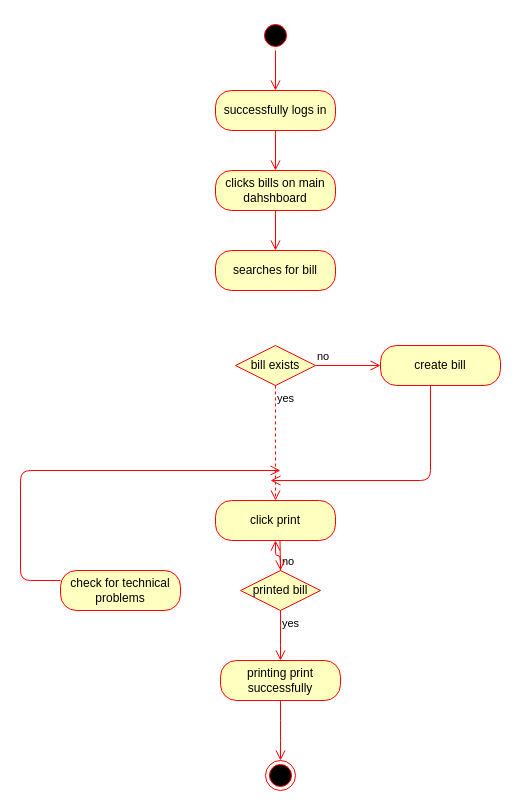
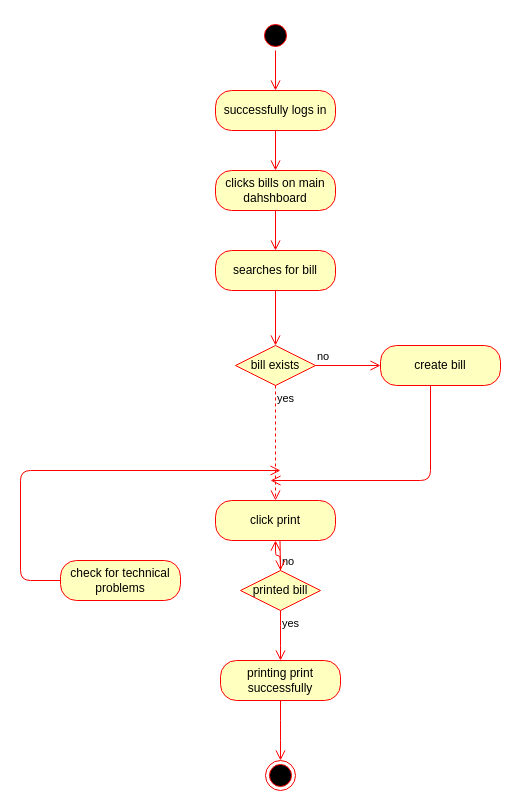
  <mxCell id="0" />
  <mxCell id="1" parent="0" />
  <mxCell id="2" value="" style="ellipse;html=1;shape=startState;fillColor=#000000;strokeColor=#ff0000;" parent="1" vertex="1"><mxGeometry x="260" y="20" width="30" height="30" as="geometry" /></mxCell>
  <mxCell id="3" value="" style="edgeStyle=orthogonalEdgeStyle;html=1;verticalAlign=bottom;endArrow=open;endSize=8;strokeColor=#ff0000;entryX=0.5;entryY=0;entryDx=0;entryDy=0;" parent="1" source="2" target="4" edge="1"><mxGeometry relative="1" as="geometry"><mxPoint x="275" y="110" as="targetPoint" /></mxGeometry></mxCell>
  <mxCell id="4" value="successfully logs in" style="rounded=1;whiteSpace=wrap;html=1;arcSize=40;fontColor=#000000;fillColor=#ffffc0;strokeColor=#ff0000;" parent="1" vertex="1"><mxGeometry x="215" y="90" width="120" height="40" as="geometry" /></mxCell>
  <mxCell id="5" value="" style="edgeStyle=orthogonalEdgeStyle;html=1;verticalAlign=bottom;endArrow=open;endSize=8;strokeColor=#ff0000;entryX=0.5;entryY=0;entryDx=0;entryDy=0;" parent="1" source="4" target="6" edge="1"><mxGeometry relative="1" as="geometry"><mxPoint x="275" y="210" as="targetPoint" /></mxGeometry></mxCell>
  <mxCell id="6" value="clicks bills on main dahshboard" style="rounded=1;whiteSpace=wrap;html=1;arcSize=40;fontColor=#000000;fillColor=#ffffc0;strokeColor=#ff0000;" parent="1" vertex="1"><mxGeometry x="215" y="170" width="120" height="40" as="geometry" /></mxCell>
+ <mxCell id="7" value="" style="edgeStyle=orthogonalEdgeStyle;html=1;verticalAlign=bottom;endArrow=open;endSize=8;strokeColor=#ff0000;entryX=0.5;entryY=0;entryDx=0;entryDy=0;" parent="1" source="14" target="8" edge="1"><mxGeometry relative="1" as="geometry"><mxPoint x="275" y="410" as="targetPoint" /></mxGeometry></mxCell>
  <mxCell id="8" value="bill exists" style="rhombus;whiteSpace=wrap;html=1;fillColor=#ffffc0;strokeColor=#ff0000;" parent="1" vertex="1"><mxGeometry x="235" y="345" width="80" height="40" as="geometry" /></mxCell>
  <mxCell id="9" value="no" style="edgeStyle=orthogonalEdgeStyle;html=1;align=left;verticalAlign=bottom;endArrow=open;endSize=8;strokeColor=#ff0000;entryX=0;entryY=0.5;entryDx=0;entryDy=0;" parent="1" source="8" target="11" edge="1"><mxGeometry x="-1" relative="1" as="geometry"><mxPoint x="370" y="430" as="targetPoint" /></mxGeometry></mxCell>
  <mxCell id="10" value="yes" style="edgeStyle=orthogonalEdgeStyle;html=1;align=left;verticalAlign=top;endArrow=open;endSize=8;strokeColor=#ff0000;dashed=1;" parent="1" source="8" target="13" edge="1"><mxGeometry x="-1" relative="1" as="geometry"><mxPoint x="275" y="520" as="targetPoint" /></mxGeometry></mxCell>
  <mxCell id="11" value="create bill" style="rounded=1;whiteSpace=wrap;html=1;arcSize=40;fontColor=#000000;fillColor=#ffffc0;strokeColor=#ff0000;" parent="1" vertex="1"><mxGeometry x="380" y="345" width="120" height="40" as="geometry" /></mxCell>
  <mxCell id="12" value="" style="edgeStyle=orthogonalEdgeStyle;html=1;verticalAlign=bottom;endArrow=open;endSize=8;strokeColor=#ff0000;" parent="1" source="11" edge="1"><mxGeometry relative="1" as="geometry"><mxPoint x="270" y="480" as="targetPoint" /><Array as="points"><mxPoint x="430" y="480" /></Array></mxGeometry></mxCell>
  <mxCell id="13" value="click print" style="rounded=1;whiteSpace=wrap;html=1;arcSize=40;fontColor=#000000;fillColor=#ffffc0;strokeColor=#ff0000;" parent="1" vertex="1"><mxGeometry x="215" y="500" width="120" height="40" as="geometry" /></mxCell>
  <mxCell id="14" value="searches for bill" style="rounded=1;whiteSpace=wrap;html=1;arcSize=40;fontColor=#000000;fillColor=#ffffc0;strokeColor=#ff0000;" parent="1" vertex="1"><mxGeometry x="215" y="250" width="120" height="40" as="geometry" /></mxCell>
  <mxCell id="15" value="" style="edgeStyle=orthogonalEdgeStyle;html=1;verticalAlign=bottom;endArrow=open;endSize=8;strokeColor=#ff0000;" parent="1" source="6" target="14" edge="1"><mxGeometry relative="1" as="geometry"><mxPoint x="275" y="310" as="targetPoint" /><mxPoint x="275" y="250" as="sourcePoint" /></mxGeometry></mxCell>
  <mxCell id="16" value="printed bill" style="rhombus;whiteSpace=wrap;html=1;fillColor=#ffffc0;strokeColor=#ff0000;" parent="1" vertex="1"><mxGeometry x="240" y="570" width="80" height="40" as="geometry" /></mxCell>
  <mxCell id="17" value="no" style="edgeStyle=orthogonalEdgeStyle;html=1;align=left;verticalAlign=bottom;endArrow=open;endSize=8;strokeColor=#ff0000;" parent="1" source="16" target="13" edge="1"><mxGeometry x="-1" relative="1" as="geometry"><mxPoint x="180" y="580" as="targetPoint" /></mxGeometry></mxCell>
  <mxCell id="18" value="yes" style="edgeStyle=orthogonalEdgeStyle;html=1;align=left;verticalAlign=top;endArrow=open;endSize=8;strokeColor=#ff0000;" parent="1" source="16" edge="1"><mxGeometry x="-1" relative="1" as="geometry"><mxPoint x="280" y="660" as="targetPoint" /></mxGeometry></mxCell>
  <mxCell id="19" value="printing print successfully" style="rounded=1;whiteSpace=wrap;html=1;arcSize=40;fontColor=#000000;fillColor=#ffffc0;strokeColor=#ff0000;" parent="1" vertex="1"><mxGeometry x="220" y="660" width="120" height="40" as="geometry" /></mxCell>
  <mxCell id="20" value="" style="edgeStyle=orthogonalEdgeStyle;html=1;verticalAlign=bottom;endArrow=open;endSize=8;strokeColor=#ff0000;" parent="1" source="19" edge="1"><mxGeometry relative="1" as="geometry"><mxPoint x="280" y="760" as="targetPoint" /></mxGeometry></mxCell>
- <mxCell id="21" value="check for technical problems" style="rounded=1;whiteSpace=wrap;html=1;arcSize=40;fontColor=#000000;fillColor=#ffffc0;strokeColor=#ff0000;" parent="1" vertex="1"><mxGeometry x="60" y="570" width="120" height="40" as="geometry" /></mxCell>
+ <mxCell id="21" value="check for technical problems" style="rounded=1;whiteSpace=wrap;html=1;arcSize=40;fontColor=#000000;fillColor=#ffffc0;strokeColor=#ff0000;" parent="1" vertex="1"><mxGeometry x="60" y="560" width="120" height="40" as="geometry" /></mxCell>
  <mxCell id="22" value="" style="edgeStyle=orthogonalEdgeStyle;html=1;verticalAlign=bottom;endArrow=open;endSize=8;strokeColor=#ff0000;" parent="1" source="21" edge="1"><mxGeometry relative="1" as="geometry"><mxPoint x="280" y="470" as="targetPoint" /><Array as="points"><mxPoint x="20" y="580" /><mxPoint x="20" y="470" /></Array></mxGeometry></mxCell>
  <mxCell id="23" value="" style="edgeStyle=orthogonalEdgeStyle;html=1;verticalAlign=bottom;endArrow=open;endSize=8;strokeColor=#ff0000;entryX=0.5;entryY=0;entryDx=0;entryDy=0;" parent="1" target="16" edge="1"><mxGeometry relative="1" as="geometry"><mxPoint x="280" y="560" as="targetPoint" /><mxPoint x="279.5" y="540" as="sourcePoint" /></mxGeometry></mxCell>
  <mxCell id="24" value="" style="ellipse;html=1;shape=endState;fillColor=#000000;strokeColor=#ff0000;" parent="1" vertex="1"><mxGeometry x="265" y="760" width="30" height="30" as="geometry" /></mxCell>
